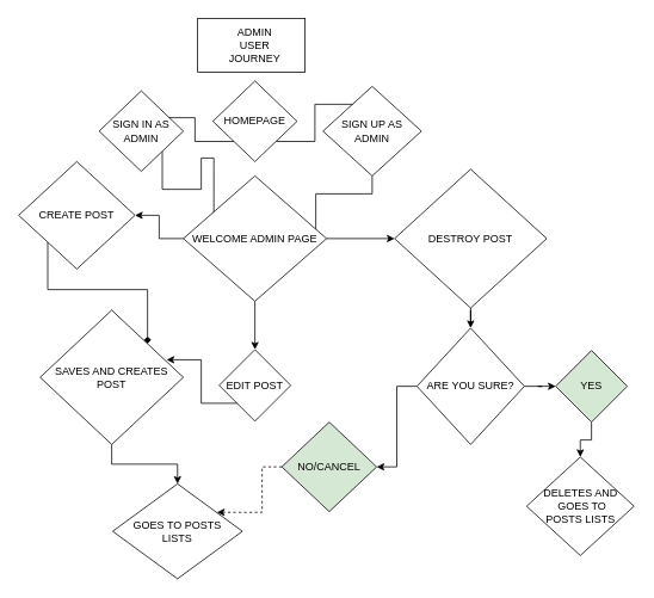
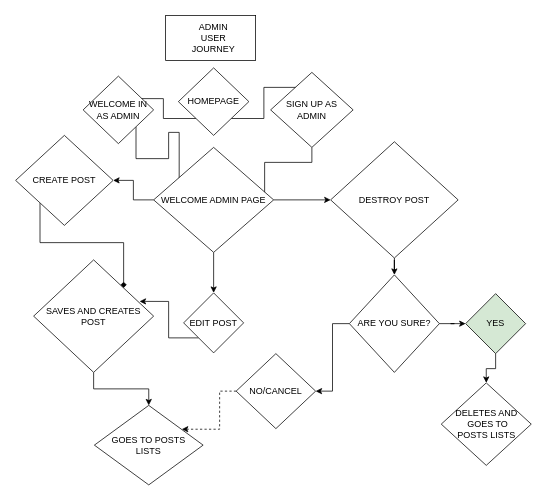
  <mxCell id="0" />
  <mxCell id="1" parent="0" />
  <mxCell id="2" style="edgeStyle=orthogonalEdgeStyle;rounded=0;orthogonalLoop=1;jettySize=auto;html=1;exitX=1;exitY=1;exitDx=0;exitDy=0;entryX=0.455;entryY=0.2;entryDx=0;entryDy=0;entryPerimeter=0;" edge="1" parent="1" source="4" target="8"><mxGeometry relative="1" as="geometry" /></mxCell>
  <mxCell id="3" style="edgeStyle=orthogonalEdgeStyle;rounded=0;orthogonalLoop=1;jettySize=auto;html=1;exitX=0;exitY=1;exitDx=0;exitDy=0;entryX=0.532;entryY=0.333;entryDx=0;entryDy=0;entryPerimeter=0;" edge="1" parent="1" source="4" target="6"><mxGeometry relative="1" as="geometry" /></mxCell>
  <mxCell id="4" value="HOMEPAGE" style="rhombus;whiteSpace=wrap;html=1;" vertex="1" parent="1"><mxGeometry x="237" y="90" width="94" height="90" as="geometry" /></mxCell>
  <mxCell id="5" style="edgeStyle=orthogonalEdgeStyle;rounded=0;orthogonalLoop=1;jettySize=auto;html=1;exitX=1;exitY=1;exitDx=0;exitDy=0;entryX=0.213;entryY=0.429;entryDx=0;entryDy=0;entryPerimeter=0;" edge="1" parent="1" source="6" target="12"><mxGeometry relative="1" as="geometry" /></mxCell>
- <mxCell id="6" value="SIGN IN AS ADMIN" style="rhombus;whiteSpace=wrap;html=1;" vertex="1" parent="1"><mxGeometry x="110" y="101" width="94" height="90" as="geometry" /></mxCell>
+ <mxCell id="6" value="WELCOME IN AS ADMIN" style="rhombus;whiteSpace=wrap;html=1;" vertex="1" parent="1"><mxGeometry x="110" y="101" width="94" height="90" as="geometry" /></mxCell>
  <mxCell id="7" style="edgeStyle=orthogonalEdgeStyle;rounded=0;orthogonalLoop=1;jettySize=auto;html=1;exitX=0.5;exitY=1;exitDx=0;exitDy=0;entryX=0.925;entryY=0.571;entryDx=0;entryDy=0;entryPerimeter=0;" edge="1" parent="1" source="8" target="12"><mxGeometry relative="1" as="geometry" /></mxCell>
  <mxCell id="8" value="SIGN UP AS ADMIN" style="rhombus;whiteSpace=wrap;html=1;" vertex="1" parent="1"><mxGeometry x="360" y="96" width="110" height="100" as="geometry" /></mxCell>
  <mxCell id="9" style="edgeStyle=orthogonalEdgeStyle;rounded=0;orthogonalLoop=1;jettySize=auto;html=1;exitX=0;exitY=0.5;exitDx=0;exitDy=0;" edge="1" parent="1" source="12" target="14"><mxGeometry relative="1" as="geometry" /></mxCell>
  <mxCell id="10" style="edgeStyle=orthogonalEdgeStyle;rounded=0;orthogonalLoop=1;jettySize=auto;html=1;" edge="1" parent="1" source="12" target="16"><mxGeometry relative="1" as="geometry" /></mxCell>
  <mxCell id="11" style="edgeStyle=orthogonalEdgeStyle;rounded=0;orthogonalLoop=1;jettySize=auto;html=1;exitX=0.5;exitY=1;exitDx=0;exitDy=0;" edge="1" parent="1" source="12" target="20"><mxGeometry relative="1" as="geometry" /></mxCell>
  <mxCell id="12" value="WELCOME ADMIN PAGE" style="rhombus;whiteSpace=wrap;html=1;" vertex="1" parent="1"><mxGeometry x="204" y="196" width="160" height="140" as="geometry" /></mxCell>
  <mxCell id="13" style="edgeStyle=orthogonalEdgeStyle;rounded=0;orthogonalLoop=1;jettySize=auto;html=1;exitX=0;exitY=1;exitDx=0;exitDy=0;entryX=1;entryY=0;entryDx=0;entryDy=0;endArrow=diamond;" edge="1" parent="1" source="14" target="18"><mxGeometry relative="1" as="geometry" /></mxCell>
  <mxCell id="14" value="CREATE POST" style="rhombus;whiteSpace=wrap;html=1;" vertex="1" parent="1"><mxGeometry x="20" y="180" width="130" height="120" as="geometry" /></mxCell>
  <mxCell id="15" value="" style="edgeStyle=orthogonalEdgeStyle;rounded=0;orthogonalLoop=1;jettySize=auto;html=1;" edge="1" parent="1" source="16" target="27"><mxGeometry relative="1" as="geometry" /></mxCell>
  <mxCell id="16" value="DESTROY POST" style="rhombus;whiteSpace=wrap;html=1;" vertex="1" parent="1"><mxGeometry x="440" y="188.5" width="170" height="155" as="geometry" /></mxCell>
  <mxCell id="17" style="edgeStyle=orthogonalEdgeStyle;rounded=0;orthogonalLoop=1;jettySize=auto;html=1;exitX=0.5;exitY=1;exitDx=0;exitDy=0;" edge="1" parent="1" source="18" target="29"><mxGeometry relative="1" as="geometry" /></mxCell>
  <mxCell id="18" value="SAVES AND CREATES POST" style="rhombus;whiteSpace=wrap;html=1;" vertex="1" parent="1"><mxGeometry x="44" y="346" width="160" height="150" as="geometry" /></mxCell>
  <mxCell id="19" style="edgeStyle=orthogonalEdgeStyle;rounded=0;orthogonalLoop=1;jettySize=auto;html=1;exitX=0;exitY=1;exitDx=0;exitDy=0;entryX=0.883;entryY=0.369;entryDx=0;entryDy=0;entryPerimeter=0;" edge="1" parent="1" source="20" target="18"><mxGeometry relative="1" as="geometry" /></mxCell>
  <mxCell id="20" value="EDIT POST" style="rhombus;whiteSpace=wrap;html=1;" vertex="1" parent="1"><mxGeometry x="244" y="390" width="80" height="80" as="geometry" /></mxCell>
  <mxCell id="21" style="edgeStyle=orthogonalEdgeStyle;rounded=0;orthogonalLoop=1;jettySize=auto;html=1;entryX=0.804;entryY=0.3;entryDx=0;entryDy=0;entryPerimeter=0;dashed=1;" edge="1" parent="1" source="22" target="29"><mxGeometry relative="1" as="geometry" /></mxCell>
- <mxCell id="22" value="NO/CANCEL" style="rhombus;whiteSpace=wrap;html=1;fillColor=#d5e8d4;" vertex="1" parent="1"><mxGeometry x="314" y="471" width="106" height="100" as="geometry" /></mxCell>
+ <mxCell id="22" value="NO/CANCEL" style="rhombus;whiteSpace=wrap;html=1;" vertex="1" parent="1"><mxGeometry x="314" y="471" width="106" height="100" as="geometry" /></mxCell>
  <mxCell id="23" value="" style="edgeStyle=orthogonalEdgeStyle;rounded=0;orthogonalLoop=1;jettySize=auto;html=1;" edge="1" parent="1" source="24" target="28"><mxGeometry relative="1" as="geometry" /></mxCell>
  <mxCell id="24" value="YES" style="rhombus;whiteSpace=wrap;html=1;fillColor=#d5e8d4;" vertex="1" parent="1"><mxGeometry x="620" y="391" width="80" height="80" as="geometry" /></mxCell>
  <mxCell id="25" value="" style="edgeStyle=orthogonalEdgeStyle;rounded=0;orthogonalLoop=1;jettySize=auto;html=1;" edge="1" parent="1" source="27" target="22"><mxGeometry relative="1" as="geometry" /></mxCell>
  <mxCell id="26" value="" style="edgeStyle=orthogonalEdgeStyle;rounded=0;orthogonalLoop=1;jettySize=auto;html=1;" edge="1" parent="1" source="27" target="24"><mxGeometry relative="1" as="geometry" /></mxCell>
  <mxCell id="27" value="ARE YOU SURE?" style="rhombus;whiteSpace=wrap;html=1;" vertex="1" parent="1"><mxGeometry x="465" y="366" width="120" height="130" as="geometry" /></mxCell>
  <mxCell id="28" value="DELETES AND&lt;br&gt;&amp;nbsp;GOES TO &lt;br&gt;POSTS LISTS" style="rhombus;whiteSpace=wrap;html=1;" vertex="1" parent="1"><mxGeometry x="587.5" y="510" width="120" height="110" as="geometry" /></mxCell>
  <mxCell id="29" value="GOES TO POSTS &lt;br&gt;LISTS" style="rhombus;whiteSpace=wrap;html=1;" vertex="1" parent="1"><mxGeometry x="125" y="540" width="145" height="106" as="geometry" /></mxCell>
  <mxCell id="30" value="" style="rounded=0;whiteSpace=wrap;html=1;" vertex="1" parent="1"><mxGeometry x="220" y="20" width="120" height="60" as="geometry" /></mxCell>
  <mxCell id="31" value="ADMIN USER JOURNEY" style="text;html=1;strokeColor=none;fillColor=none;align=center;verticalAlign=middle;whiteSpace=wrap;rounded=0;" vertex="1" parent="1"><mxGeometry x="254" y="35" width="60" height="30" as="geometry" /></mxCell>
